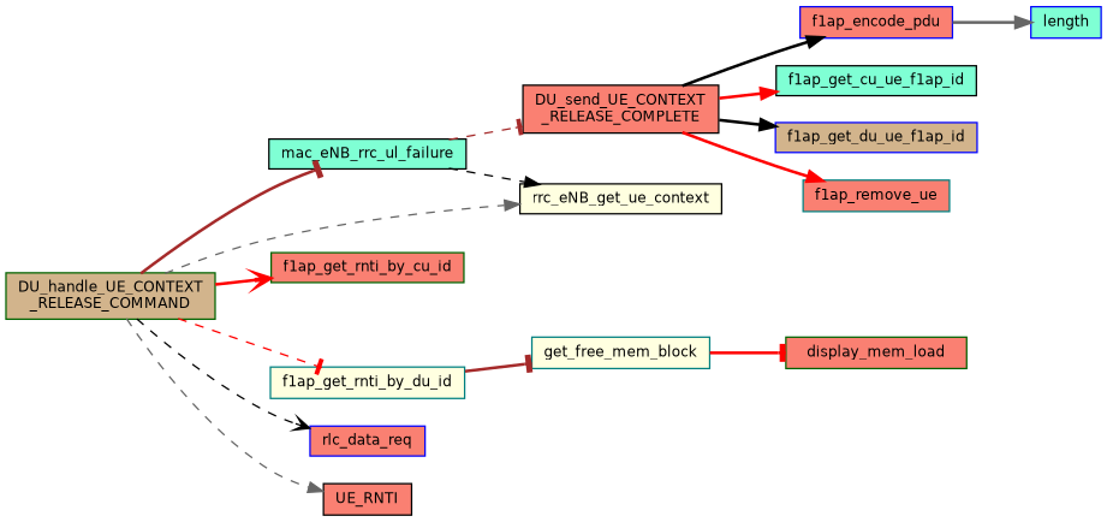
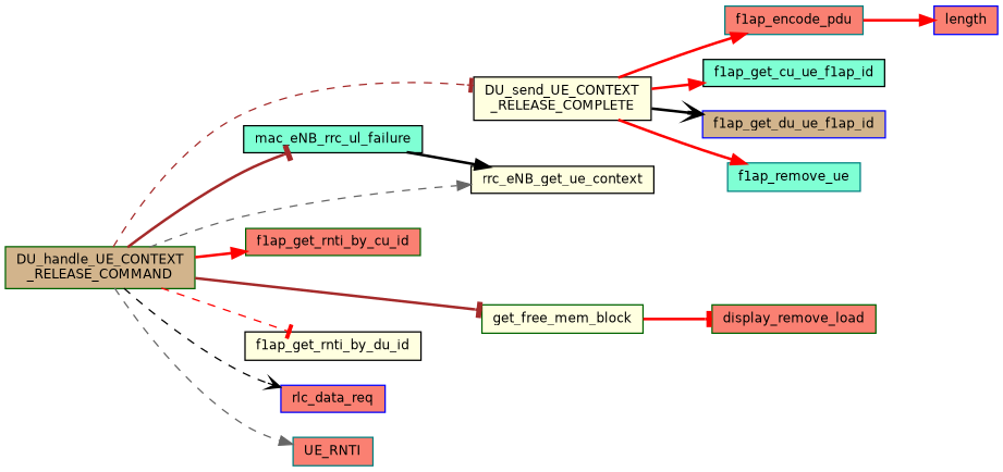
  digraph {
    rankdir=LR
    node [color=black fillcolor=salmon fontname=Helvetica fontsize=10 shape=record style=filled]
    edge [arrowhead=normal color=red fontname=Helvetica fontsize=10 labelfontname=Helvetica labelfontsize=10 style=bold]
    n1 [color=darkgreen fillcolor=tan fontcolor=black height=0.2 label="DU_handle_UE_CONTEXT\l_RELEASE_COMMAND" width=0.4]
-   n2 [height=0.2 label="DU_send_UE_CONTEXT\l_RELEASE_COMPLETE" width=0.4]
+   n2 [fillcolor=lightyellow height=0.2 label="DU_send_UE_CONTEXT\l_RELEASE_COMPLETE" width=0.4]
    n3 [color=darkgreen height=0.2 label=f1ap_get_rnti_by_cu_id width=0.4]
-   n4 [color=teal fillcolor=lightyellow height=0.2 label=f1ap_get_rnti_by_du_id width=0.4]
-   n5 [color=teal fillcolor=lightyellow height=0.2 label=get_free_mem_block width=0.4]
+   n4 [fillcolor=lightyellow height=0.2 label=f1ap_get_rnti_by_du_id width=0.4]
+   n5 [color=darkgreen fillcolor=lightyellow height=0.2 label=get_free_mem_block width=0.4]
    n6 [fillcolor=aquamarine height=0.2 label=mac_eNB_rrc_ul_failure width=0.4]
    n7 [fillcolor=lightyellow height=0.2 label=rrc_eNB_get_ue_context width=0.4]
    n8 [color=blue height=0.2 label=rlc_data_req width=0.4]
-   n9 [height=0.2 label=UE_RNTI width=0.4]
-   n10 [color=blue height=0.2 label=f1ap_encode_pdu width=0.4]
+   n9 [color=teal height=0.2 label=UE_RNTI width=0.4]
+   n10 [color=teal height=0.2 label=f1ap_encode_pdu width=0.4]
    n11 [fillcolor=aquamarine height=0.2 label=f1ap_get_cu_ue_f1ap_id width=0.4]
    n12 [color=blue fillcolor=tan height=0.2 label=f1ap_get_du_ue_f1ap_id width=0.4]
-   n13 [color=teal height=0.2 label=f1ap_remove_ue width=0.4]
-   n14 [color=darkgreen height=0.2 label=display_mem_load width=0.4]
-   n15 [color=blue fillcolor=aquamarine height=0.2 label=length width=0.4]
-   n6 -> n2 [arrowhead=tee color=brown style=dashed]
-   n1 -> n3 [arrowhead=vee]
+   n13 [color=teal fillcolor=aquamarine height=0.2 label=f1ap_remove_ue width=0.4]
+   n14 [color=darkgreen height=0.2 label=display_remove_load width=0.4]
+   n15 [color=blue height=0.2 label=length width=0.4]
+   n1 -> n2 [arrowhead=tee color=brown style=dashed]
+   n1 -> n3
    n1 -> n4 [arrowhead=tee style=dashed]
-   n4 -> n5 [arrowhead=tee color=brown]
+   n1 -> n5 [arrowhead=tee color=brown]
    n1 -> n6 [arrowhead=tee color=brown]
    n1 -> n7 [color=gray40 style=dashed]
    n1 -> n8 [arrowhead=vee color=black style=dashed]
    n1 -> n9 [color=gray40 style=dashed]
-   n2 -> n10 [color=black]
+   n2 -> n10
    n2 -> n11
-   n2 -> n12 [color=black]
+   n2 -> n12 [arrowhead=vee color=black]
    n2 -> n13
    n5 -> n14 [arrowhead=tee]
-   n6 -> n7 [color=black style=dashed]
-   n10 -> n15 [color=gray40]
+   n6 -> n7 [color=black]
+   n10 -> n15
  }
